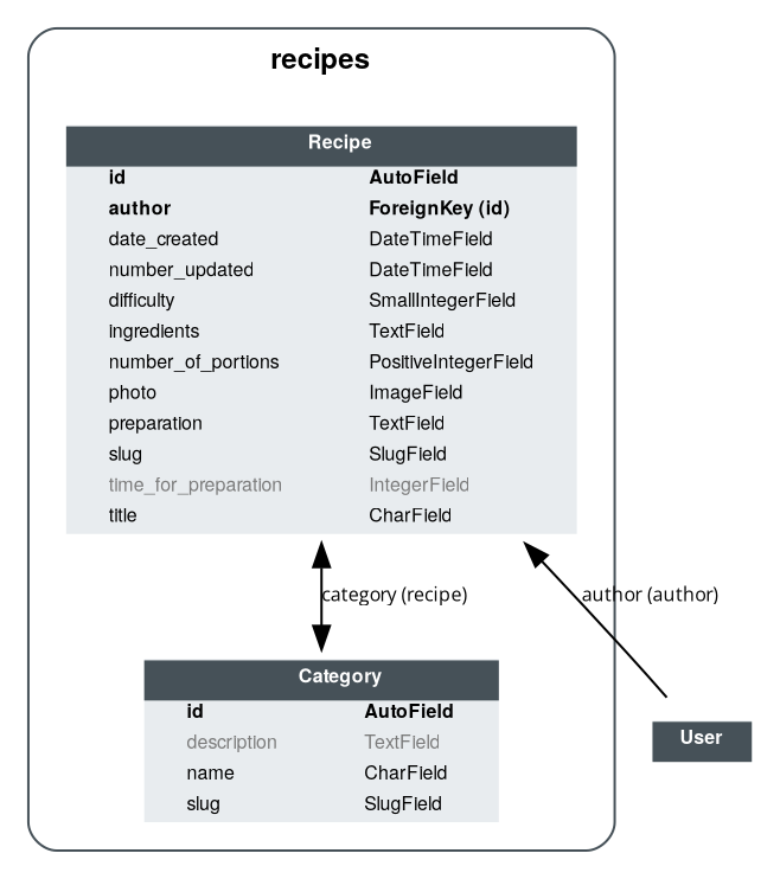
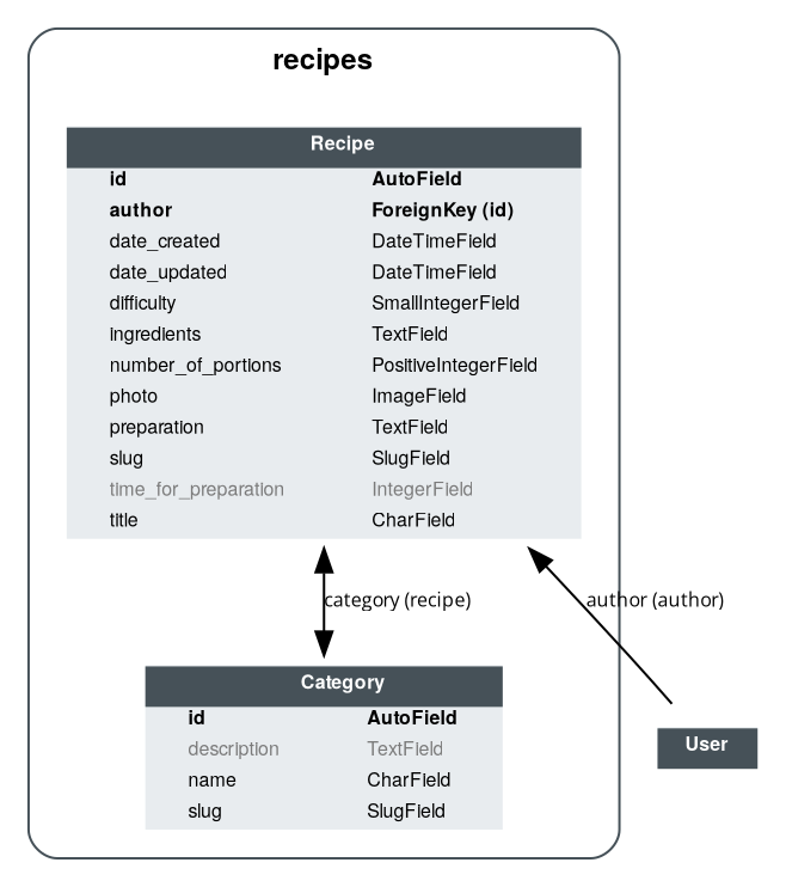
  digraph {
    fontname="Open Sans"
    fontsize=8
    splines=true
    node [fontname="Open Sans" fontsize=8 shape=plaintext]
    edge [arrowtail=normal dir=both fontname="Open Sans" fontsize=8]
    n1 [label=<       <TABLE BGCOLOR="#e8ecef" BORDER="0" CELLBORDER="0" CELLSPACING="0">       <TR><TD COLSPAN="2" CELLPADDING="4" ALIGN="CENTER" BGCOLOR="#465158">       <FONT FACE="Helvetica Bold" COLOR="white">       Category       </FONT></TD></TR>        <TR><TD ALIGN="LEFT" BORDER="0">       <FONT FACE="Helvetica Bold">id</FONT>       </TD><TD ALIGN="LEFT">       <FONT FACE="Helvetica Bold">AutoField</FONT>       </TD></TR>        <TR><TD ALIGN="LEFT" BORDER="0">       <FONT COLOR="#7B7B7B" FACE="Helvetica ">description</FONT>       </TD><TD ALIGN="LEFT">       <FONT COLOR="#7B7B7B" FACE="Helvetica ">TextField</FONT>       </TD></TR>        <TR><TD ALIGN="LEFT" BORDER="0">       <FONT FACE="Helvetica ">name</FONT>       </TD><TD ALIGN="LEFT">       <FONT FACE="Helvetica ">CharField</FONT>       </TD></TR>        <TR><TD ALIGN="LEFT" BORDER="0">       <FONT FACE="Helvetica ">slug</FONT>       </TD><TD ALIGN="LEFT">       <FONT FACE="Helvetica ">SlugField</FONT>       </TD></TR>        </TABLE>       >]
-   n2 [label=<       <TABLE BGCOLOR="#e8ecef" BORDER="0" CELLBORDER="0" CELLSPACING="0">       <TR><TD COLSPAN="2" CELLPADDING="4" ALIGN="CENTER" BGCOLOR="#465158">       <FONT FACE="Helvetica Bold" COLOR="white">       Recipe       </FONT></TD></TR>        <TR><TD ALIGN="LEFT" BORDER="0">       <FONT FACE="Helvetica Bold">id</FONT>       </TD><TD ALIGN="LEFT">       <FONT FACE="Helvetica Bold">AutoField</FONT>       </TD></TR>        <TR><TD ALIGN="LEFT" BORDER="0">       <FONT FACE="Helvetica Bold">author</FONT>       </TD><TD ALIGN="LEFT">       <FONT FACE="Helvetica Bold">ForeignKey (id)</FONT>       </TD></TR>        <TR><TD ALIGN="LEFT" BORDER="0">       <FONT FACE="Helvetica ">date_created</FONT>       </TD><TD ALIGN="LEFT">       <FONT FACE="Helvetica ">DateTimeField</FONT>       </TD></TR>        <TR><TD ALIGN="LEFT" BORDER="0">       <FONT FACE="Helvetica ">number_updated</FONT>       </TD><TD ALIGN="LEFT">       <FONT FACE="Helvetica ">DateTimeField</FONT>       </TD></TR>        <TR><TD ALIGN="LEFT" BORDER="0">       <FONT FACE="Helvetica ">difficulty</FONT>       </TD><TD ALIGN="LEFT">       <FONT FACE="Helvetica ">SmallIntegerField</FONT>       </TD></TR>        <TR><TD ALIGN="LEFT" BORDER="0">       <FONT FACE="Helvetica ">ingredients</FONT>       </TD><TD ALIGN="LEFT">       <FONT FACE="Helvetica ">TextField</FONT>       </TD></TR>        <TR><TD ALIGN="LEFT" BORDER="0">       <FONT FACE="Helvetica ">number_of_portions</FONT>       </TD><TD ALIGN="LEFT">       <FONT FACE="Helvetica ">PositiveIntegerField</FONT>       </TD></TR>        <TR><TD ALIGN="LEFT" BORDER="0">       <FONT FACE="Helvetica ">photo</FONT>       </TD><TD ALIGN="LEFT">       <FONT FACE="Helvetica ">ImageField</FONT>       </TD></TR>        <TR><TD ALIGN="LEFT" BORDER="0">       <FONT FACE="Helvetica ">preparation</FONT>       </TD><TD ALIGN="LEFT">       <FONT FACE="Helvetica ">TextField</FONT>       </TD></TR>        <TR><TD ALIGN="LEFT" BORDER="0">       <FONT FACE="Helvetica ">slug</FONT>       </TD><TD ALIGN="LEFT">       <FONT FACE="Helvetica ">SlugField</FONT>       </TD></TR>        <TR><TD ALIGN="LEFT" BORDER="0">       <FONT COLOR="#7B7B7B" FACE="Helvetica ">time_for_preparation</FONT>       </TD><TD ALIGN="LEFT">       <FONT COLOR="#7B7B7B" FACE="Helvetica ">IntegerField</FONT>       </TD></TR>        <TR><TD ALIGN="LEFT" BORDER="0">       <FONT FACE="Helvetica ">title</FONT>       </TD><TD ALIGN="LEFT">       <FONT FACE="Helvetica ">CharField</FONT>       </TD></TR>        </TABLE>       >]
+   n2 [label=<       <TABLE BGCOLOR="#e8ecef" BORDER="0" CELLBORDER="0" CELLSPACING="0">       <TR><TD COLSPAN="2" CELLPADDING="4" ALIGN="CENTER" BGCOLOR="#465158">       <FONT FACE="Helvetica Bold" COLOR="white">       Recipe       </FONT></TD></TR>        <TR><TD ALIGN="LEFT" BORDER="0">       <FONT FACE="Helvetica Bold">id</FONT>       </TD><TD ALIGN="LEFT">       <FONT FACE="Helvetica Bold">AutoField</FONT>       </TD></TR>        <TR><TD ALIGN="LEFT" BORDER="0">       <FONT FACE="Helvetica Bold">author</FONT>       </TD><TD ALIGN="LEFT">       <FONT FACE="Helvetica Bold">ForeignKey (id)</FONT>       </TD></TR>        <TR><TD ALIGN="LEFT" BORDER="0">       <FONT FACE="Helvetica ">date_created</FONT>       </TD><TD ALIGN="LEFT">       <FONT FACE="Helvetica ">DateTimeField</FONT>       </TD></TR>        <TR><TD ALIGN="LEFT" BORDER="0">       <FONT FACE="Helvetica ">date_updated</FONT>       </TD><TD ALIGN="LEFT">       <FONT FACE="Helvetica ">DateTimeField</FONT>       </TD></TR>        <TR><TD ALIGN="LEFT" BORDER="0">       <FONT FACE="Helvetica ">difficulty</FONT>       </TD><TD ALIGN="LEFT">       <FONT FACE="Helvetica ">SmallIntegerField</FONT>       </TD></TR>        <TR><TD ALIGN="LEFT" BORDER="0">       <FONT FACE="Helvetica ">ingredients</FONT>       </TD><TD ALIGN="LEFT">       <FONT FACE="Helvetica ">TextField</FONT>       </TD></TR>        <TR><TD ALIGN="LEFT" BORDER="0">       <FONT FACE="Helvetica ">number_of_portions</FONT>       </TD><TD ALIGN="LEFT">       <FONT FACE="Helvetica ">PositiveIntegerField</FONT>       </TD></TR>        <TR><TD ALIGN="LEFT" BORDER="0">       <FONT FACE="Helvetica ">photo</FONT>       </TD><TD ALIGN="LEFT">       <FONT FACE="Helvetica ">ImageField</FONT>       </TD></TR>        <TR><TD ALIGN="LEFT" BORDER="0">       <FONT FACE="Helvetica ">preparation</FONT>       </TD><TD ALIGN="LEFT">       <FONT FACE="Helvetica ">TextField</FONT>       </TD></TR>        <TR><TD ALIGN="LEFT" BORDER="0">       <FONT FACE="Helvetica ">slug</FONT>       </TD><TD ALIGN="LEFT">       <FONT FACE="Helvetica ">SlugField</FONT>       </TD></TR>        <TR><TD ALIGN="LEFT" BORDER="0">       <FONT COLOR="#7B7B7B" FACE="Helvetica ">time_for_preparation</FONT>       </TD><TD ALIGN="LEFT">       <FONT COLOR="#7B7B7B" FACE="Helvetica ">IntegerField</FONT>       </TD></TR>        <TR><TD ALIGN="LEFT" BORDER="0">       <FONT FACE="Helvetica ">title</FONT>       </TD><TD ALIGN="LEFT">       <FONT FACE="Helvetica ">CharField</FONT>       </TD></TR>        </TABLE>       >]
    n3 [label=<   <TABLE BGCOLOR="#e8ecef" BORDER="0" CELLBORDER="0" CELLSPACING="0">   <TR><TD COLSPAN="2" CELLPADDING="4" ALIGN="CENTER" BGCOLOR="#465158">   <FONT FACE="Helvetica Bold" COLOR="white">User</FONT>   </TD></TR>   </TABLE>   >]
    subgraph cluster_1 {
      color="#465158"
      label=<           <TABLE BORDER="0" CELLBORDER="0" CELLSPACING="0">           <TR><TD COLSPAN="2" CELLPADDING="4" ALIGN="CENTER">           <FONT FACE="Helvetica Bold" COLOR="Black" POINT-SIZE="12">           recipes           </FONT>           </TD></TR>           </TABLE>           >
      style=rounded
      n1
      n2
    }
    n2 -> n1 [arrowhead=normal label="category (recipe)"]
    n2 -> n3 [arrowhead=none label="author (author)"]
  }
